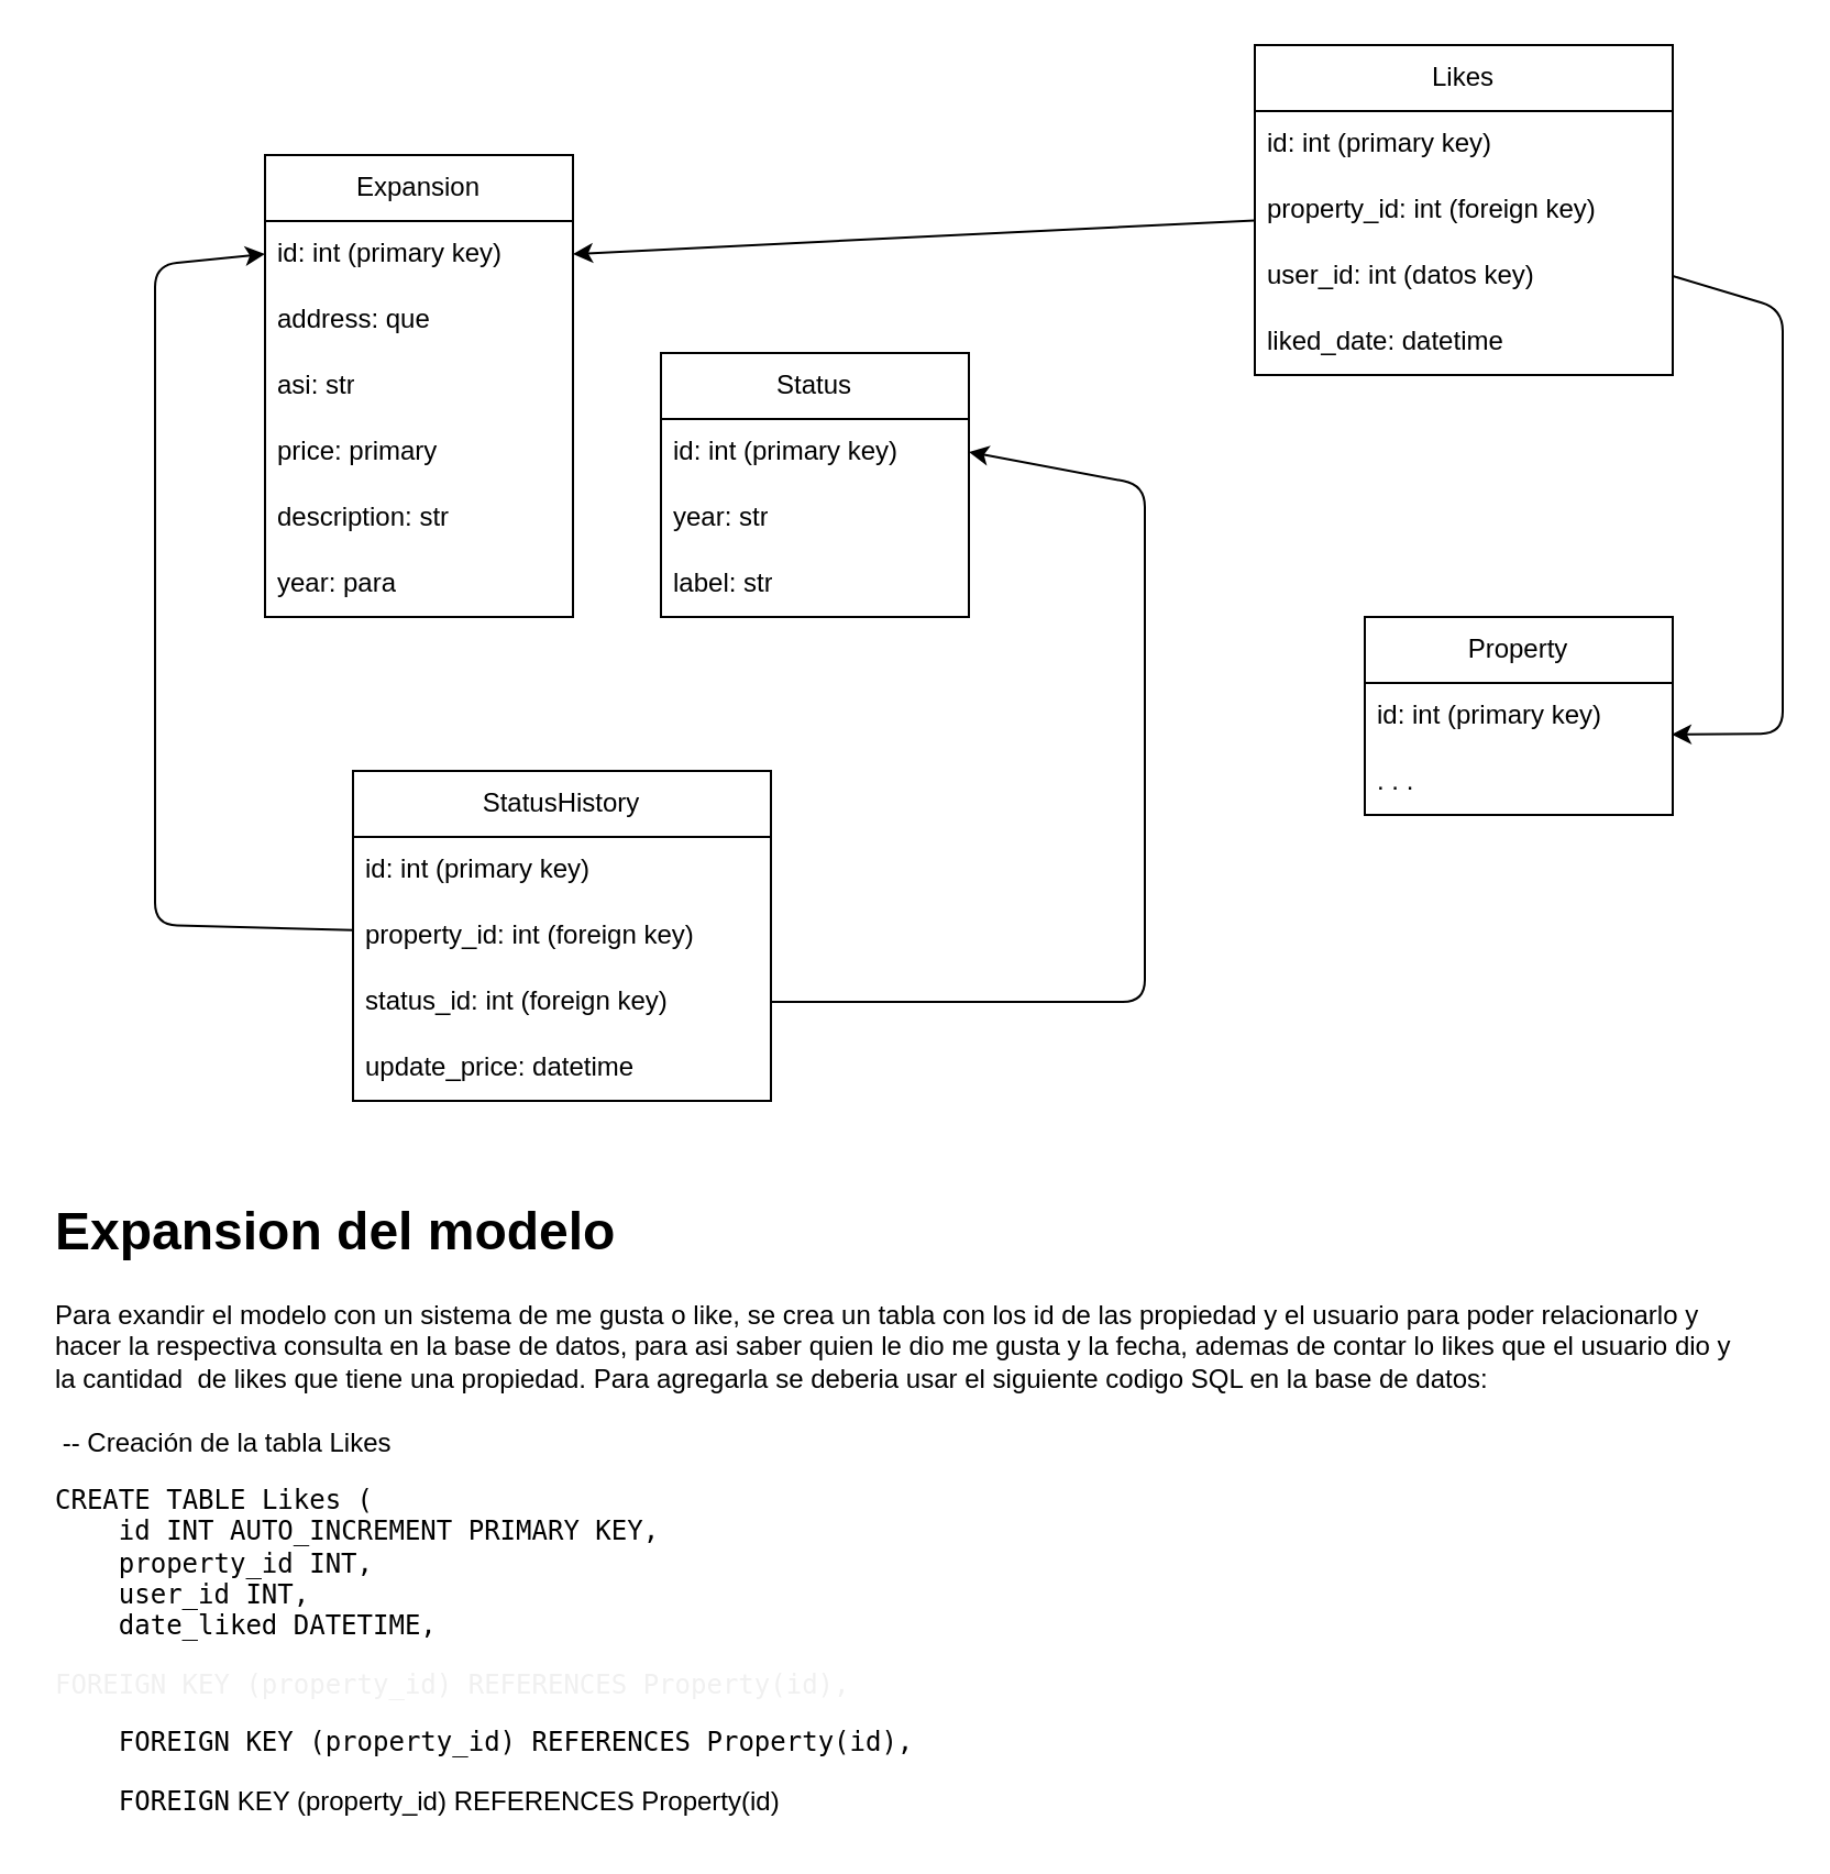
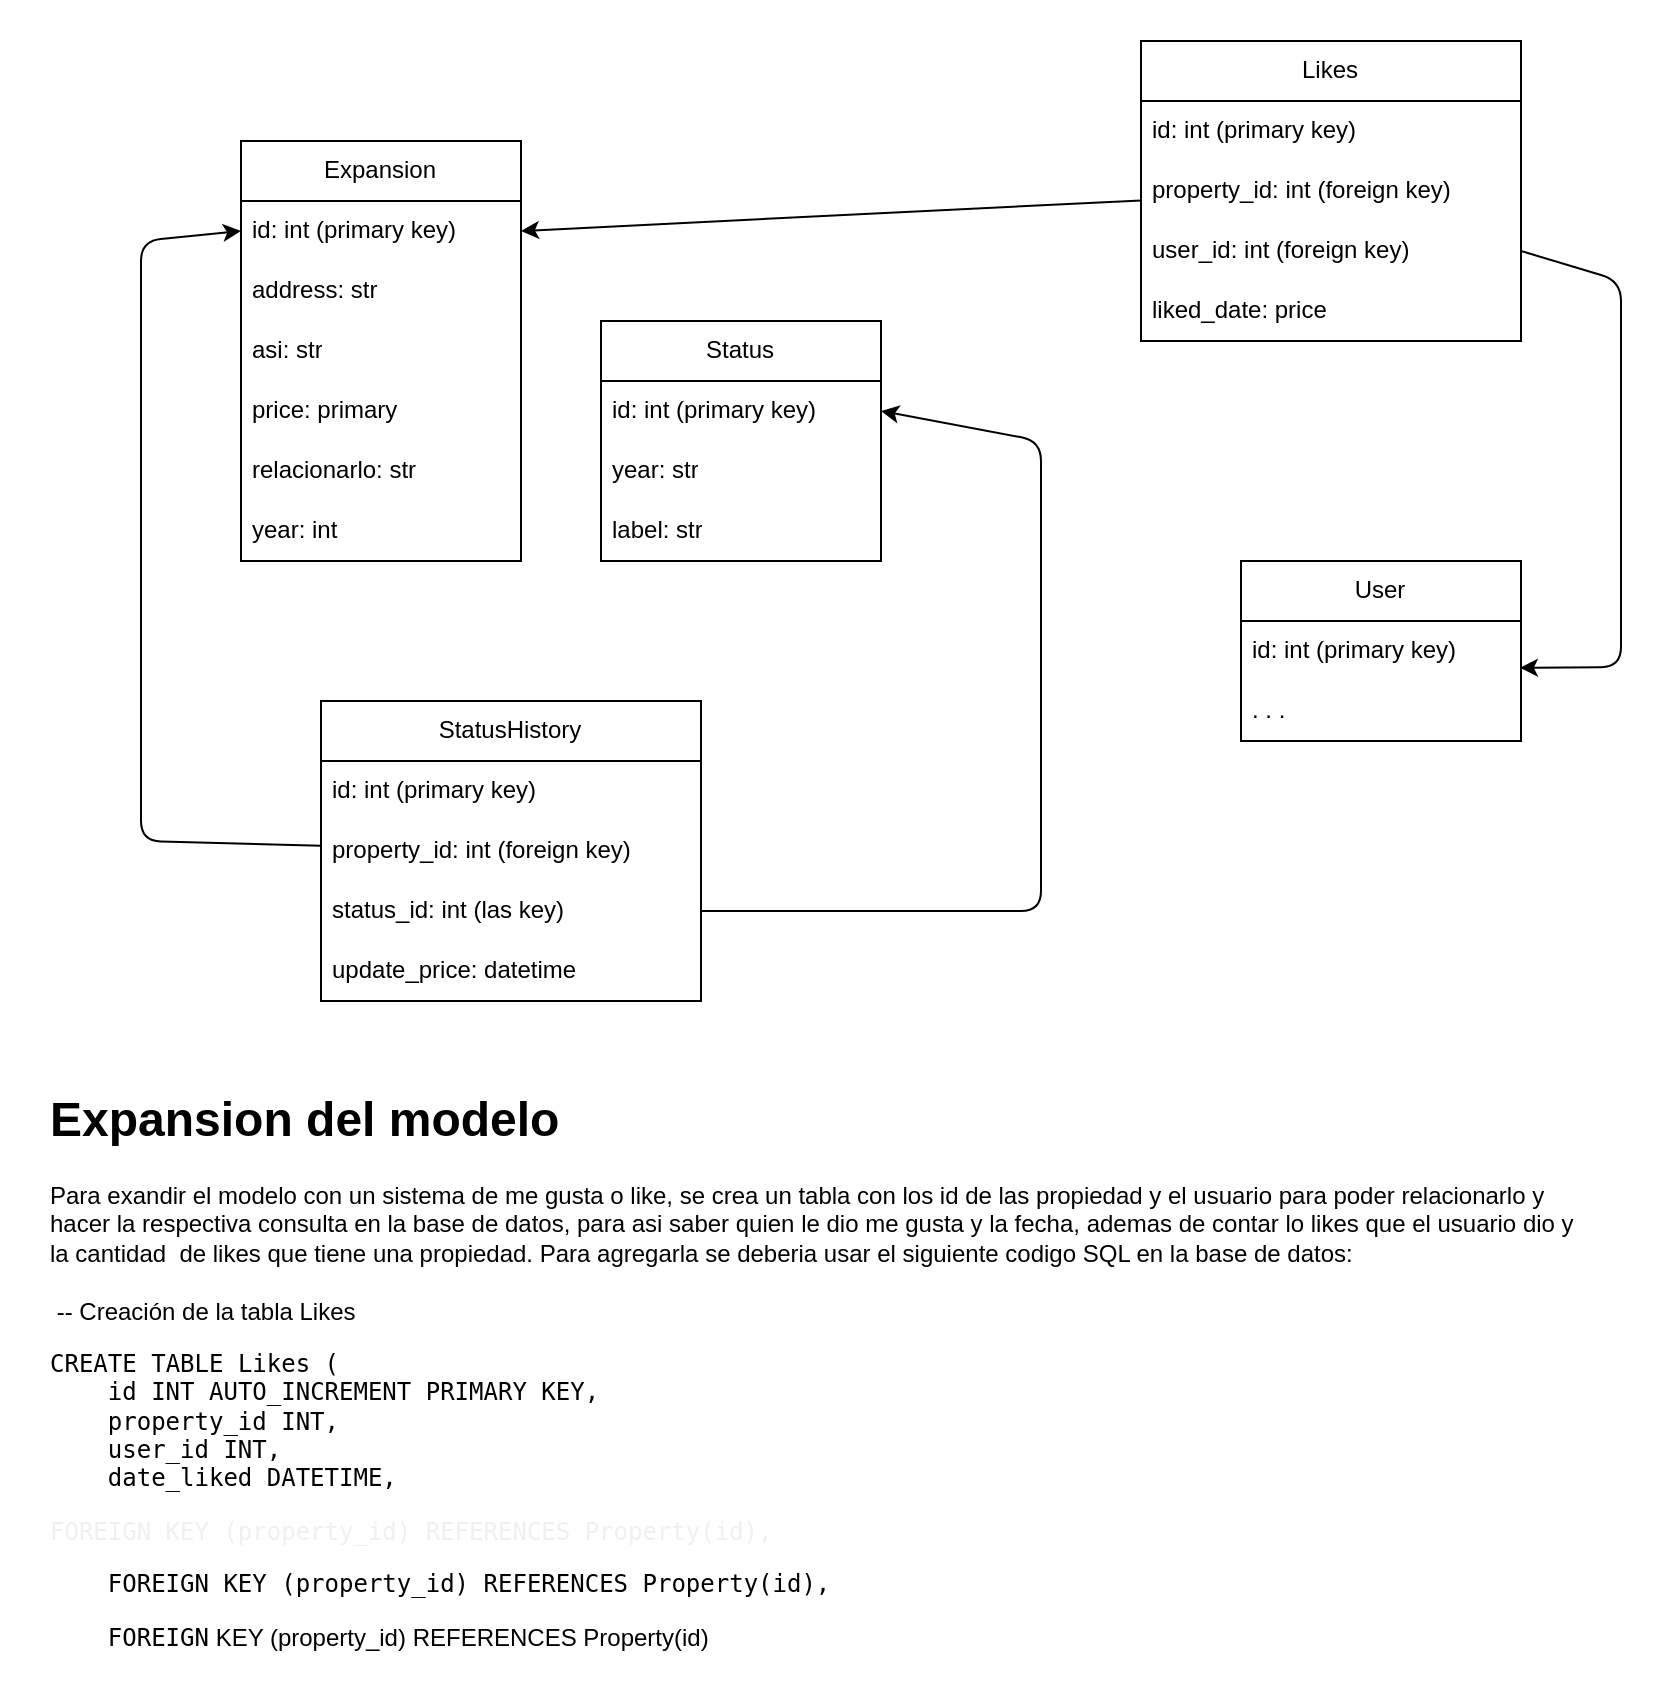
  <mxCell id="0" />
  <mxCell id="1" parent="0" />
  <mxCell id="2" value="Expansion" style="swimlane;fontStyle=0;childLayout=stackLayout;horizontal=1;startSize=30;horizontalStack=0;resizeParent=1;resizeParentMax=0;resizeLast=0;collapsible=1;marginBottom=0;whiteSpace=wrap;html=1;" vertex="1" parent="1"><mxGeometry x="120" y="70" width="140" height="210" as="geometry" /></mxCell>
  <mxCell id="3" value="id: int (primary key)" style="text;strokeColor=none;fillColor=none;align=left;verticalAlign=middle;spacingLeft=4;spacingRight=4;overflow=hidden;points=[[0,0.5],[1,0.5]];portConstraint=eastwest;rotatable=0;whiteSpace=wrap;html=1;" vertex="1" parent="2"><mxGeometry y="30" width="140" height="30" as="geometry" /></mxCell>
- <mxCell id="4" value="address: que" style="text;strokeColor=none;fillColor=none;align=left;verticalAlign=middle;spacingLeft=4;spacingRight=4;overflow=hidden;points=[[0,0.5],[1,0.5]];portConstraint=eastwest;rotatable=0;whiteSpace=wrap;html=1;" vertex="1" parent="2"><mxGeometry y="60" width="140" height="30" as="geometry" /></mxCell>
+ <mxCell id="4" value="address: str" style="text;strokeColor=none;fillColor=none;align=left;verticalAlign=middle;spacingLeft=4;spacingRight=4;overflow=hidden;points=[[0,0.5],[1,0.5]];portConstraint=eastwest;rotatable=0;whiteSpace=wrap;html=1;" vertex="1" parent="2"><mxGeometry y="60" width="140" height="30" as="geometry" /></mxCell>
  <mxCell id="5" value="asi: str" style="text;strokeColor=none;fillColor=none;align=left;verticalAlign=middle;spacingLeft=4;spacingRight=4;overflow=hidden;points=[[0,0.5],[1,0.5]];portConstraint=eastwest;rotatable=0;whiteSpace=wrap;html=1;" vertex="1" parent="2"><mxGeometry y="90" width="140" height="30" as="geometry" /></mxCell>
  <mxCell id="6" value="price: primary" style="text;strokeColor=none;fillColor=none;align=left;verticalAlign=middle;spacingLeft=4;spacingRight=4;overflow=hidden;points=[[0,0.5],[1,0.5]];portConstraint=eastwest;rotatable=0;whiteSpace=wrap;html=1;" vertex="1" parent="2"><mxGeometry y="120" width="140" height="30" as="geometry" /></mxCell>
- <mxCell id="7" value="description: str" style="text;strokeColor=none;fillColor=none;align=left;verticalAlign=middle;spacingLeft=4;spacingRight=4;overflow=hidden;points=[[0,0.5],[1,0.5]];portConstraint=eastwest;rotatable=0;whiteSpace=wrap;html=1;" vertex="1" parent="2"><mxGeometry y="150" width="140" height="30" as="geometry" /></mxCell>
- <mxCell id="8" value="year: para" style="text;strokeColor=none;fillColor=none;align=left;verticalAlign=middle;spacingLeft=4;spacingRight=4;overflow=hidden;points=[[0,0.5],[1,0.5]];portConstraint=eastwest;rotatable=0;whiteSpace=wrap;html=1;" vertex="1" parent="2"><mxGeometry y="180" width="140" height="30" as="geometry" /></mxCell>
+ <mxCell id="7" value="relacionarlo: str" style="text;strokeColor=none;fillColor=none;align=left;verticalAlign=middle;spacingLeft=4;spacingRight=4;overflow=hidden;points=[[0,0.5],[1,0.5]];portConstraint=eastwest;rotatable=0;whiteSpace=wrap;html=1;" vertex="1" parent="2"><mxGeometry y="150" width="140" height="30" as="geometry" /></mxCell>
+ <mxCell id="8" value="year: int" style="text;strokeColor=none;fillColor=none;align=left;verticalAlign=middle;spacingLeft=4;spacingRight=4;overflow=hidden;points=[[0,0.5],[1,0.5]];portConstraint=eastwest;rotatable=0;whiteSpace=wrap;html=1;" vertex="1" parent="2"><mxGeometry y="180" width="140" height="30" as="geometry" /></mxCell>
  <mxCell id="9" value="Status" style="swimlane;fontStyle=0;childLayout=stackLayout;horizontal=1;startSize=30;horizontalStack=0;resizeParent=1;resizeParentMax=0;resizeLast=0;collapsible=1;marginBottom=0;whiteSpace=wrap;html=1;" vertex="1" parent="1"><mxGeometry x="300" y="160" width="140" height="120" as="geometry" /></mxCell>
  <mxCell id="10" value="id: int (primary key)" style="text;strokeColor=none;fillColor=none;align=left;verticalAlign=middle;spacingLeft=4;spacingRight=4;overflow=hidden;points=[[0,0.5],[1,0.5]];portConstraint=eastwest;rotatable=0;whiteSpace=wrap;html=1;" vertex="1" parent="9"><mxGeometry y="30" width="140" height="30" as="geometry" /></mxCell>
  <mxCell id="11" value="year: str" style="text;strokeColor=none;fillColor=none;align=left;verticalAlign=middle;spacingLeft=4;spacingRight=4;overflow=hidden;points=[[0,0.5],[1,0.5]];portConstraint=eastwest;rotatable=0;whiteSpace=wrap;html=1;" vertex="1" parent="9"><mxGeometry y="60" width="140" height="30" as="geometry" /></mxCell>
  <mxCell id="12" value="label: str" style="text;strokeColor=none;fillColor=none;align=left;verticalAlign=middle;spacingLeft=4;spacingRight=4;overflow=hidden;points=[[0,0.5],[1,0.5]];portConstraint=eastwest;rotatable=0;whiteSpace=wrap;html=1;" vertex="1" parent="9"><mxGeometry y="90" width="140" height="30" as="geometry" /></mxCell>
  <mxCell id="13" style="edgeStyle=none;html=1;entryX=0;entryY=0.5;entryDx=0;entryDy=0;" edge="1" parent="1" source="14" target="3"><mxGeometry relative="1" as="geometry"><mxPoint x="70" y="120" as="targetPoint" /><Array as="points"><mxPoint x="70" y="420" /><mxPoint x="70" y="120" /></Array></mxGeometry></mxCell>
  <mxCell id="14" value="StatusHistory" style="swimlane;fontStyle=0;childLayout=stackLayout;horizontal=1;startSize=30;horizontalStack=0;resizeParent=1;resizeParentMax=0;resizeLast=0;collapsible=1;marginBottom=0;whiteSpace=wrap;html=1;" vertex="1" parent="1"><mxGeometry x="160" y="350" width="190" height="150" as="geometry" /></mxCell>
  <mxCell id="15" value="id: int (primary key)" style="text;strokeColor=none;fillColor=none;align=left;verticalAlign=middle;spacingLeft=4;spacingRight=4;overflow=hidden;points=[[0,0.5],[1,0.5]];portConstraint=eastwest;rotatable=0;whiteSpace=wrap;html=1;" vertex="1" parent="14"><mxGeometry y="30" width="190" height="30" as="geometry" /></mxCell>
  <mxCell id="16" value="property_id: int (foreign key)" style="text;strokeColor=none;fillColor=none;align=left;verticalAlign=middle;spacingLeft=4;spacingRight=4;overflow=hidden;points=[[0,0.5],[1,0.5]];portConstraint=eastwest;rotatable=0;whiteSpace=wrap;html=1;" vertex="1" parent="14"><mxGeometry y="60" width="190" height="30" as="geometry" /></mxCell>
- <mxCell id="17" value="status_id: int (foreign key)" style="text;strokeColor=none;fillColor=none;align=left;verticalAlign=middle;spacingLeft=4;spacingRight=4;overflow=hidden;points=[[0,0.5],[1,0.5]];portConstraint=eastwest;rotatable=0;whiteSpace=wrap;html=1;" vertex="1" parent="14"><mxGeometry y="90" width="190" height="30" as="geometry" /></mxCell>
+ <mxCell id="17" value="status_id: int (las key)" style="text;strokeColor=none;fillColor=none;align=left;verticalAlign=middle;spacingLeft=4;spacingRight=4;overflow=hidden;points=[[0,0.5],[1,0.5]];portConstraint=eastwest;rotatable=0;whiteSpace=wrap;html=1;" vertex="1" parent="14"><mxGeometry y="90" width="190" height="30" as="geometry" /></mxCell>
  <mxCell id="18" value="update_price: datetime" style="text;strokeColor=none;fillColor=none;align=left;verticalAlign=middle;spacingLeft=4;spacingRight=4;overflow=hidden;points=[[0,0.5],[1,0.5]];portConstraint=eastwest;rotatable=0;whiteSpace=wrap;html=1;" vertex="1" parent="14"><mxGeometry y="120" width="190" height="30" as="geometry" /></mxCell>
  <mxCell id="19" style="edgeStyle=none;html=1;entryX=1;entryY=0.5;entryDx=0;entryDy=0;" edge="1" parent="1" source="17" target="10"><mxGeometry relative="1" as="geometry"><mxPoint x="510" y="220" as="targetPoint" /><Array as="points"><mxPoint x="520" y="455" /><mxPoint x="520" y="220" /></Array></mxGeometry></mxCell>
- <mxCell id="20" value="Property" style="swimlane;fontStyle=0;childLayout=stackLayout;horizontal=1;startSize=30;horizontalStack=0;resizeParent=1;resizeParentMax=0;resizeLast=0;collapsible=1;marginBottom=0;whiteSpace=wrap;html=1;" vertex="1" parent="1"><mxGeometry x="620" y="280" width="140" height="90" as="geometry" /></mxCell>
+ <mxCell id="20" value="User" style="swimlane;fontStyle=0;childLayout=stackLayout;horizontal=1;startSize=30;horizontalStack=0;resizeParent=1;resizeParentMax=0;resizeLast=0;collapsible=1;marginBottom=0;whiteSpace=wrap;html=1;" vertex="1" parent="1"><mxGeometry x="620" y="280" width="140" height="90" as="geometry" /></mxCell>
  <mxCell id="21" value="id: int (primary key)" style="text;strokeColor=none;fillColor=none;align=left;verticalAlign=middle;spacingLeft=4;spacingRight=4;overflow=hidden;points=[[0,0.5],[1,0.5]];portConstraint=eastwest;rotatable=0;whiteSpace=wrap;html=1;" vertex="1" parent="20"><mxGeometry y="30" width="140" height="30" as="geometry" /></mxCell>
  <mxCell id="22" value=". . ." style="text;strokeColor=none;fillColor=none;align=left;verticalAlign=middle;spacingLeft=4;spacingRight=4;overflow=hidden;points=[[0,0.5],[1,0.5]];portConstraint=eastwest;rotatable=0;whiteSpace=wrap;html=1;" vertex="1" parent="20"><mxGeometry y="60" width="140" height="30" as="geometry" /></mxCell>
  <mxCell id="23" value="Likes" style="swimlane;fontStyle=0;childLayout=stackLayout;horizontal=1;startSize=30;horizontalStack=0;resizeParent=1;resizeParentMax=0;resizeLast=0;collapsible=1;marginBottom=0;whiteSpace=wrap;html=1;" vertex="1" parent="1"><mxGeometry x="570" y="20" width="190" height="150" as="geometry" /></mxCell>
  <mxCell id="24" value="id: int (primary key)" style="text;strokeColor=none;fillColor=none;align=left;verticalAlign=middle;spacingLeft=4;spacingRight=4;overflow=hidden;points=[[0,0.5],[1,0.5]];portConstraint=eastwest;rotatable=0;whiteSpace=wrap;html=1;" vertex="1" parent="23"><mxGeometry y="30" width="190" height="30" as="geometry" /></mxCell>
  <mxCell id="25" value="property_id: int (foreign key)" style="text;strokeColor=none;fillColor=none;align=left;verticalAlign=middle;spacingLeft=4;spacingRight=4;overflow=hidden;points=[[0,0.5],[1,0.5]];portConstraint=eastwest;rotatable=0;whiteSpace=wrap;html=1;" vertex="1" parent="23"><mxGeometry y="60" width="190" height="30" as="geometry" /></mxCell>
- <mxCell id="26" value="user_id: int (datos key)" style="text;strokeColor=none;fillColor=none;align=left;verticalAlign=middle;spacingLeft=4;spacingRight=4;overflow=hidden;points=[[0,0.5],[1,0.5]];portConstraint=eastwest;rotatable=0;whiteSpace=wrap;html=1;" vertex="1" parent="23"><mxGeometry y="90" width="190" height="30" as="geometry" /></mxCell>
- <mxCell id="27" value="liked_date: datetime" style="text;strokeColor=none;fillColor=none;align=left;verticalAlign=middle;spacingLeft=4;spacingRight=4;overflow=hidden;points=[[0,0.5],[1,0.5]];portConstraint=eastwest;rotatable=0;whiteSpace=wrap;html=1;" vertex="1" parent="23"><mxGeometry y="120" width="190" height="30" as="geometry" /></mxCell>
+ <mxCell id="26" value="user_id: int (foreign key)" style="text;strokeColor=none;fillColor=none;align=left;verticalAlign=middle;spacingLeft=4;spacingRight=4;overflow=hidden;points=[[0,0.5],[1,0.5]];portConstraint=eastwest;rotatable=0;whiteSpace=wrap;html=1;" vertex="1" parent="23"><mxGeometry y="90" width="190" height="30" as="geometry" /></mxCell>
+ <mxCell id="27" value="liked_date: price" style="text;strokeColor=none;fillColor=none;align=left;verticalAlign=middle;spacingLeft=4;spacingRight=4;overflow=hidden;points=[[0,0.5],[1,0.5]];portConstraint=eastwest;rotatable=0;whiteSpace=wrap;html=1;" vertex="1" parent="23"><mxGeometry y="120" width="190" height="30" as="geometry" /></mxCell>
  <mxCell id="28" style="edgeStyle=none;html=1;entryX=1;entryY=0.5;entryDx=0;entryDy=0;" edge="1" parent="1" source="25" target="3"><mxGeometry relative="1" as="geometry" /></mxCell>
  <mxCell id="29" style="edgeStyle=none;html=1;exitX=1;exitY=0.5;exitDx=0;exitDy=0;entryX=0.996;entryY=0.781;entryDx=0;entryDy=0;entryPerimeter=0;" edge="1" parent="1" source="26" target="21"><mxGeometry relative="1" as="geometry"><mxPoint x="800" y="330" as="targetPoint" /><Array as="points"><mxPoint x="810" y="140" /><mxPoint x="810" y="333" /></Array></mxGeometry></mxCell>
  <mxCell id="30" value="&lt;h1&gt;Expansion del modelo&lt;/h1&gt;&lt;p&gt;Para exandir el modelo con un sistema de me gusta o like, se crea un tabla con los id de las propiedad y el usuario para poder relacionarlo y hacer la respectiva consulta en la base de datos, para asi saber quien le dio me gusta y la fecha, ademas de contar lo likes que el usuario dio y la cantidad&amp;nbsp; de likes que tiene una propiedad. Para agregarla se deberia usar el siguiente codigo SQL en la base de datos:&lt;br&gt;&lt;br&gt;&amp;nbsp;&lt;span style=&quot;color: var(--vscode-textPreformat-foreground); background-color: initial;&quot;&gt;-- Creación de la tabla Likes&lt;/span&gt;&lt;/p&gt;&lt;pre&gt;&lt;code class=&quot;!whitespace-pre hljs language-sql&quot;&gt;&lt;span class=&quot;hljs-keyword&quot;&gt;CREATE&lt;/span&gt; &lt;span class=&quot;hljs-keyword&quot;&gt;TABLE&lt;/span&gt; Likes (&lt;br&gt;    id &lt;span class=&quot;hljs-type&quot;&gt;INT&lt;/span&gt; AUTO_INCREMENT &lt;span class=&quot;hljs-keyword&quot;&gt;PRIMARY&lt;/span&gt; KEY,&lt;br&gt;    property_id &lt;span class=&quot;hljs-type&quot;&gt;INT&lt;/span&gt;,&lt;br&gt;    user_id &lt;span class=&quot;hljs-type&quot;&gt;INT&lt;/span&gt;,&lt;br&gt;    date_liked DATETIME,&lt;/code&gt;&lt;/pre&gt;&lt;pre&gt;&lt;code class=&quot;!whitespace-pre hljs language-sql&quot;&gt;&lt;pre style=&quot;color: rgb(240, 240, 240);&quot;&gt;&lt;code class=&quot;!whitespace-pre hljs language-sql&quot;&gt;&lt;span class=&quot;hljs-keyword&quot;&gt;FOREIGN&lt;/span&gt; KEY (property_id) &lt;span class=&quot;hljs-keyword&quot;&gt;REFERENCES&lt;/span&gt; Property(id),&lt;/code&gt;&lt;/pre&gt;    &lt;span class=&quot;hljs-keyword&quot;&gt;FOREIGN&lt;/span&gt; KEY (property_id) &lt;span class=&quot;hljs-keyword&quot;&gt;REFERENCES&lt;/span&gt; Property(id),&lt;/code&gt;&lt;/pre&gt;&lt;pre&gt;    FOREIGN&lt;span style=&quot;background-color: initial; color: var(--vscode-textPreformat-foreground); font-family: Helvetica;&quot;&gt; KEY (property_id) &lt;/span&gt;&lt;span style=&quot;background-color: initial; color: var(--vscode-textPreformat-foreground); font-family: Helvetica;&quot; class=&quot;hljs-keyword&quot;&gt;REFERENCES&lt;/span&gt;&lt;span style=&quot;background-color: initial; color: var(--vscode-textPreformat-foreground); font-family: Helvetica;&quot;&gt; Property(id)&lt;/span&gt;&lt;/pre&gt;&lt;pre&gt;&lt;code class=&quot;!whitespace-pre hljs language-sql&quot;&gt;);&lt;br&gt;&lt;br&gt;&lt;/code&gt;&lt;/pre&gt;" style="text;html=1;strokeColor=none;fillColor=none;spacing=5;spacingTop=-20;whiteSpace=wrap;overflow=hidden;rounded=0;" vertex="1" parent="1"><mxGeometry x="20" y="540" width="770" height="290" as="geometry" /></mxCell>
